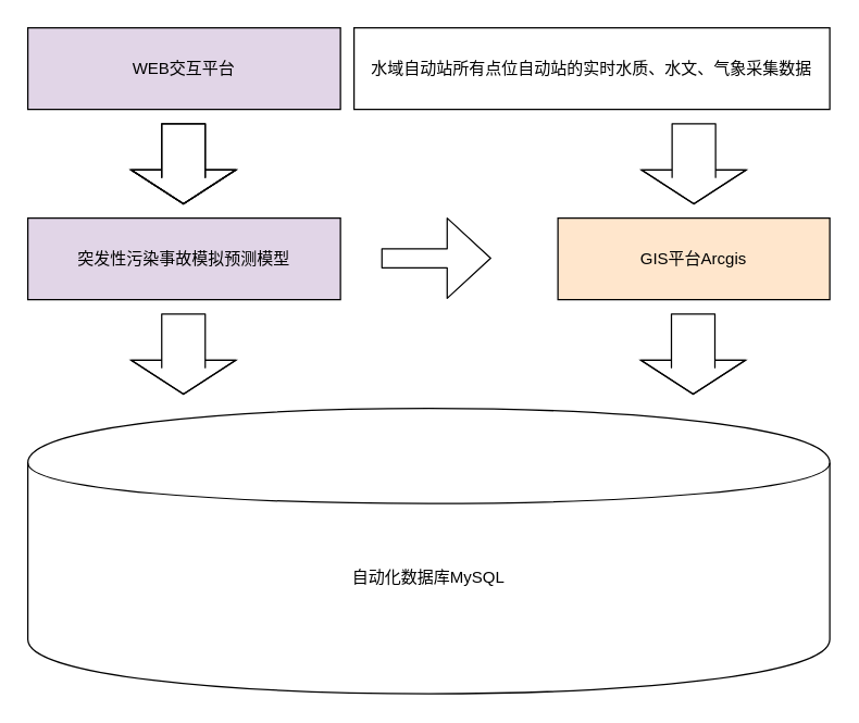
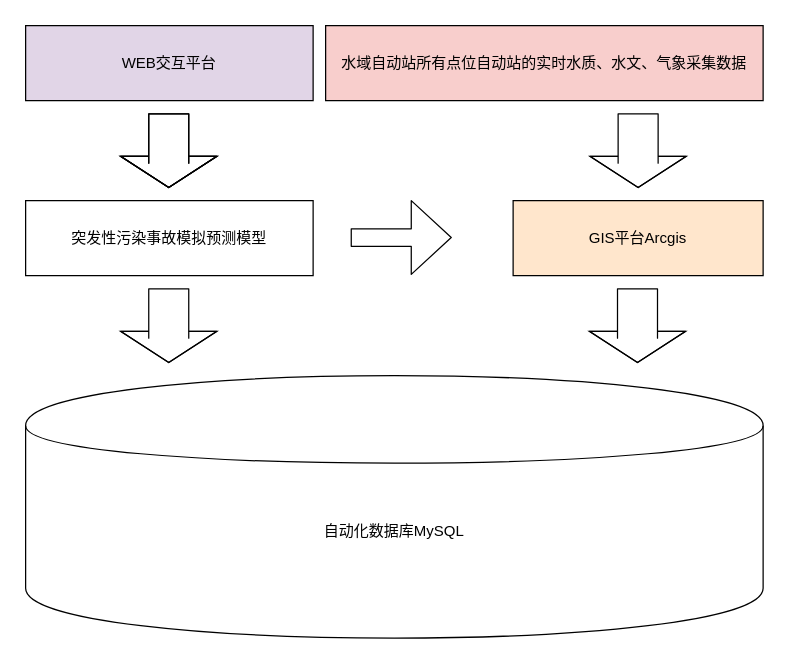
  <mxCell id="0" />
  <mxCell id="1" parent="0" />
  <mxCell id="2" value="自动化数据库MySQL" style="shape=cylinder;whiteSpace=wrap;html=1;boundedLbl=1;backgroundOutline=1;" vertex="1" parent="1"><mxGeometry x="20" y="300" width="590" height="210" as="geometry" /></mxCell>
- <mxCell id="3" value="水域自动站所有点位自动站的实时水质、水文、气象采集数据" style="rounded=0;whiteSpace=wrap;html=1;" vertex="1" parent="1"><mxGeometry x="260" y="20" width="350" height="60" as="geometry" /></mxCell>
+ <mxCell id="3" value="水域自动站所有点位自动站的实时水质、水文、气象采集数据" style="rounded=0;whiteSpace=wrap;html=1;fillColor=#f8cecc;" vertex="1" parent="1"><mxGeometry x="260" y="20" width="350" height="60" as="geometry" /></mxCell>
  <mxCell id="4" value="" style="shape=flexArrow;endArrow=classic;html=1;endWidth=44;endSize=10.33;width=14;" edge="1" parent="1"><mxGeometry width="50" height="50" relative="1" as="geometry"><mxPoint x="280" y="189.5" as="sourcePoint" /><mxPoint x="361" y="189.5" as="targetPoint" /></mxGeometry></mxCell>
  <mxCell id="5" value="GIS平台Arcgis" style="rounded=0;whiteSpace=wrap;html=1;direction=east;fillColor=#ffe6cc;" vertex="1" parent="1"><mxGeometry x="410" y="160" width="200" height="60" as="geometry" /></mxCell>
  <mxCell id="6" value="WEB交互平台" style="rounded=0;whiteSpace=wrap;html=1;fillColor=#e1d5e7;" vertex="1" parent="1"><mxGeometry x="20" y="20" width="230" height="60" as="geometry" /></mxCell>
  <mxCell id="7" value="" style="shape=flexArrow;endArrow=classic;html=1;endWidth=44;endSize=8;width=32;" edge="1" parent="1"><mxGeometry width="50" height="50" relative="1" as="geometry"><mxPoint x="134.5" y="90" as="sourcePoint" /><mxPoint x="134.5" y="150" as="targetPoint" /><Array as="points"><mxPoint x="134.5" y="130" /></Array></mxGeometry></mxCell>
  <mxCell id="8" value="" style="shape=flexArrow;endArrow=classic;html=1;endWidth=44;endSize=8;width=32;" edge="1" parent="1"><mxGeometry width="50" height="50" relative="1" as="geometry"><mxPoint x="134.5" y="230" as="sourcePoint" /><mxPoint x="134.5" y="290" as="targetPoint" /><Array as="points"><mxPoint x="134.5" y="270" /></Array></mxGeometry></mxCell>
- <mxCell id="9" value="突发性污染事故模拟预测模型" style="rounded=0;whiteSpace=wrap;html=1;fillColor=#e1d5e7;" vertex="1" parent="1"><mxGeometry x="20" y="160" width="230" height="60" as="geometry" /></mxCell>
+ <mxCell id="9" value="突发性污染事故模拟预测模型" style="rounded=0;whiteSpace=wrap;html=1;" vertex="1" parent="1"><mxGeometry x="20" y="160" width="230" height="60" as="geometry" /></mxCell>
  <mxCell id="10" value="" style="shape=flexArrow;endArrow=classic;html=1;endWidth=44;endSize=8;width=32;" edge="1" parent="1"><mxGeometry width="50" height="50" relative="1" as="geometry"><mxPoint x="509.5" y="230" as="sourcePoint" /><mxPoint x="509.5" y="290" as="targetPoint" /><Array as="points"><mxPoint x="509.5" y="270" /></Array></mxGeometry></mxCell>
  <mxCell id="11" value="" style="shape=flexArrow;endArrow=classic;html=1;endWidth=44;endSize=8;width=32;" edge="1" parent="1"><mxGeometry width="50" height="50" relative="1" as="geometry"><mxPoint x="134.5" y="90" as="sourcePoint" /><mxPoint x="134.5" y="150" as="targetPoint" /><Array as="points"><mxPoint x="134.5" y="130" /></Array></mxGeometry></mxCell>
  <mxCell id="12" value="" style="shape=flexArrow;endArrow=classic;html=1;endWidth=44;endSize=8;width=32;" edge="1" parent="1"><mxGeometry width="50" height="50" relative="1" as="geometry"><mxPoint x="510" y="90" as="sourcePoint" /><mxPoint x="510" y="150" as="targetPoint" /><Array as="points"><mxPoint x="510" y="130" /></Array></mxGeometry></mxCell>
